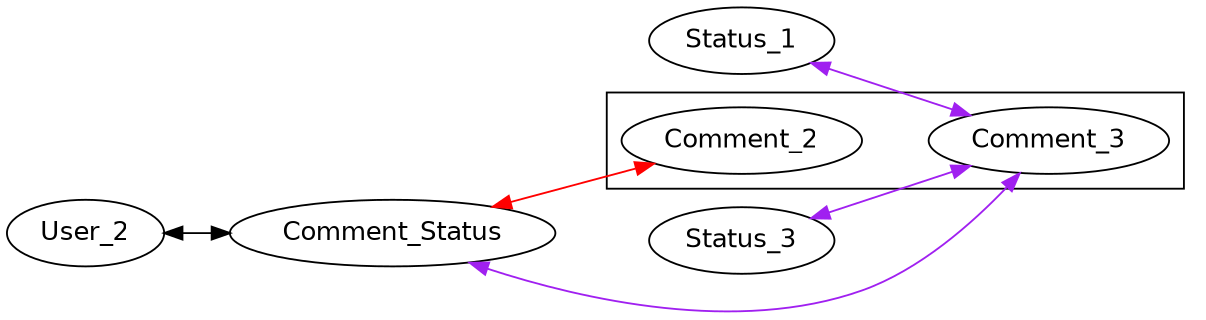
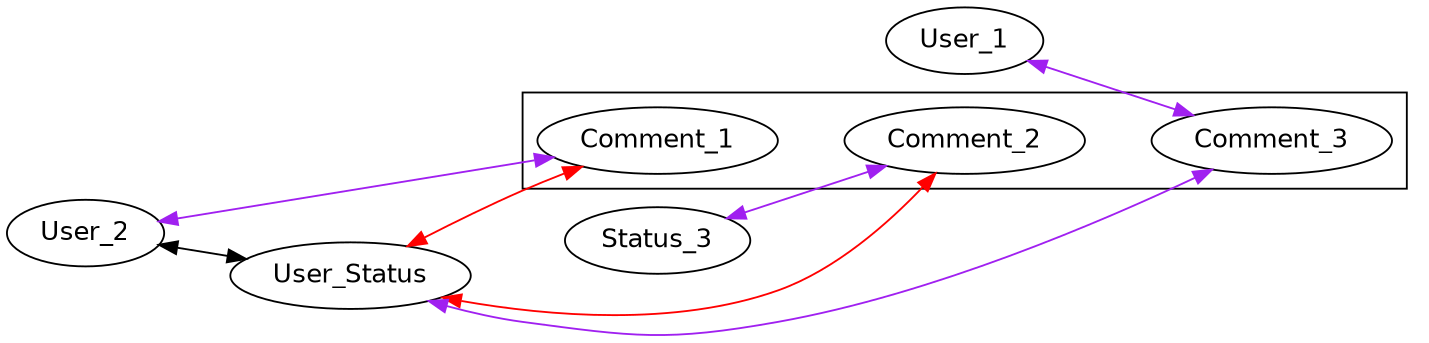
  digraph {
    fontname="DejaVu Sans"
    rankdir=LR
    node [fontname="DejaVu Sans"]
    edge [color=purple dir=both fontname="DejaVu Sans"]
-   User_Status [label=Comment_Status]
+   User_Status
+   Comment_1
    Comment_2
    Comment_3
-   User_1 [label=Status_1]
+   User_1
    User_2
    n7 [label=Status_3]
    subgraph sub_1 {
      User_Status
+     Comment_1
      Comment_2
      Comment_3
    }
    subgraph sub_2 {
+     Comment_1
      Comment_2
      Comment_3
      User_1
      User_2
      n7
    }
    subgraph cluster_3 {
+     Comment_1
      Comment_2
      Comment_3
    }
+   User_Status -> Comment_1 [color=red]
    User_Status -> Comment_2 [color=red]
    User_Status -> Comment_3
+   Comment_1 -> Comment_2 [style=invis color="" dir=""]
    Comment_2 -> Comment_3 [style=invis color="" dir=""]
    User_1 -> Comment_3
    User_2 -> User_Status [color=""]
-   n7 -> Comment_3
+   User_2 -> Comment_1
+   n7 -> Comment_2
  }
